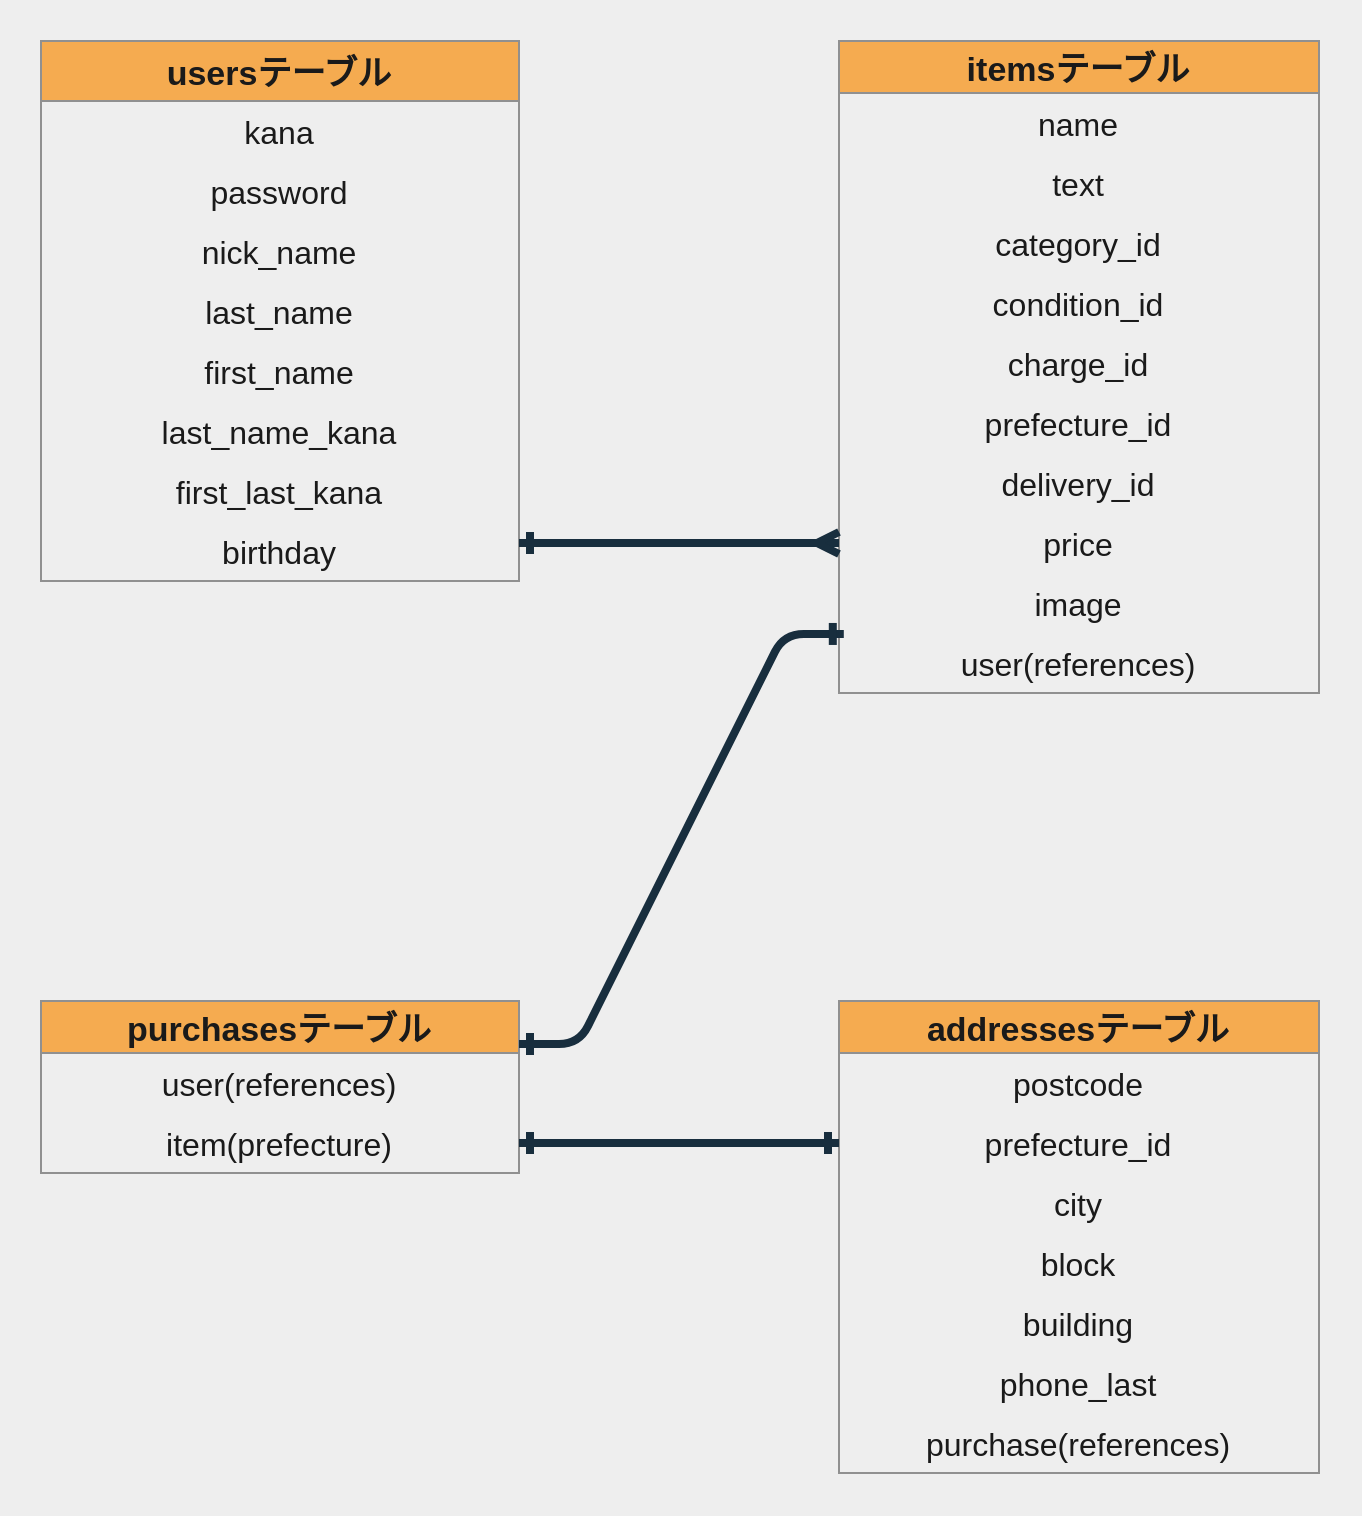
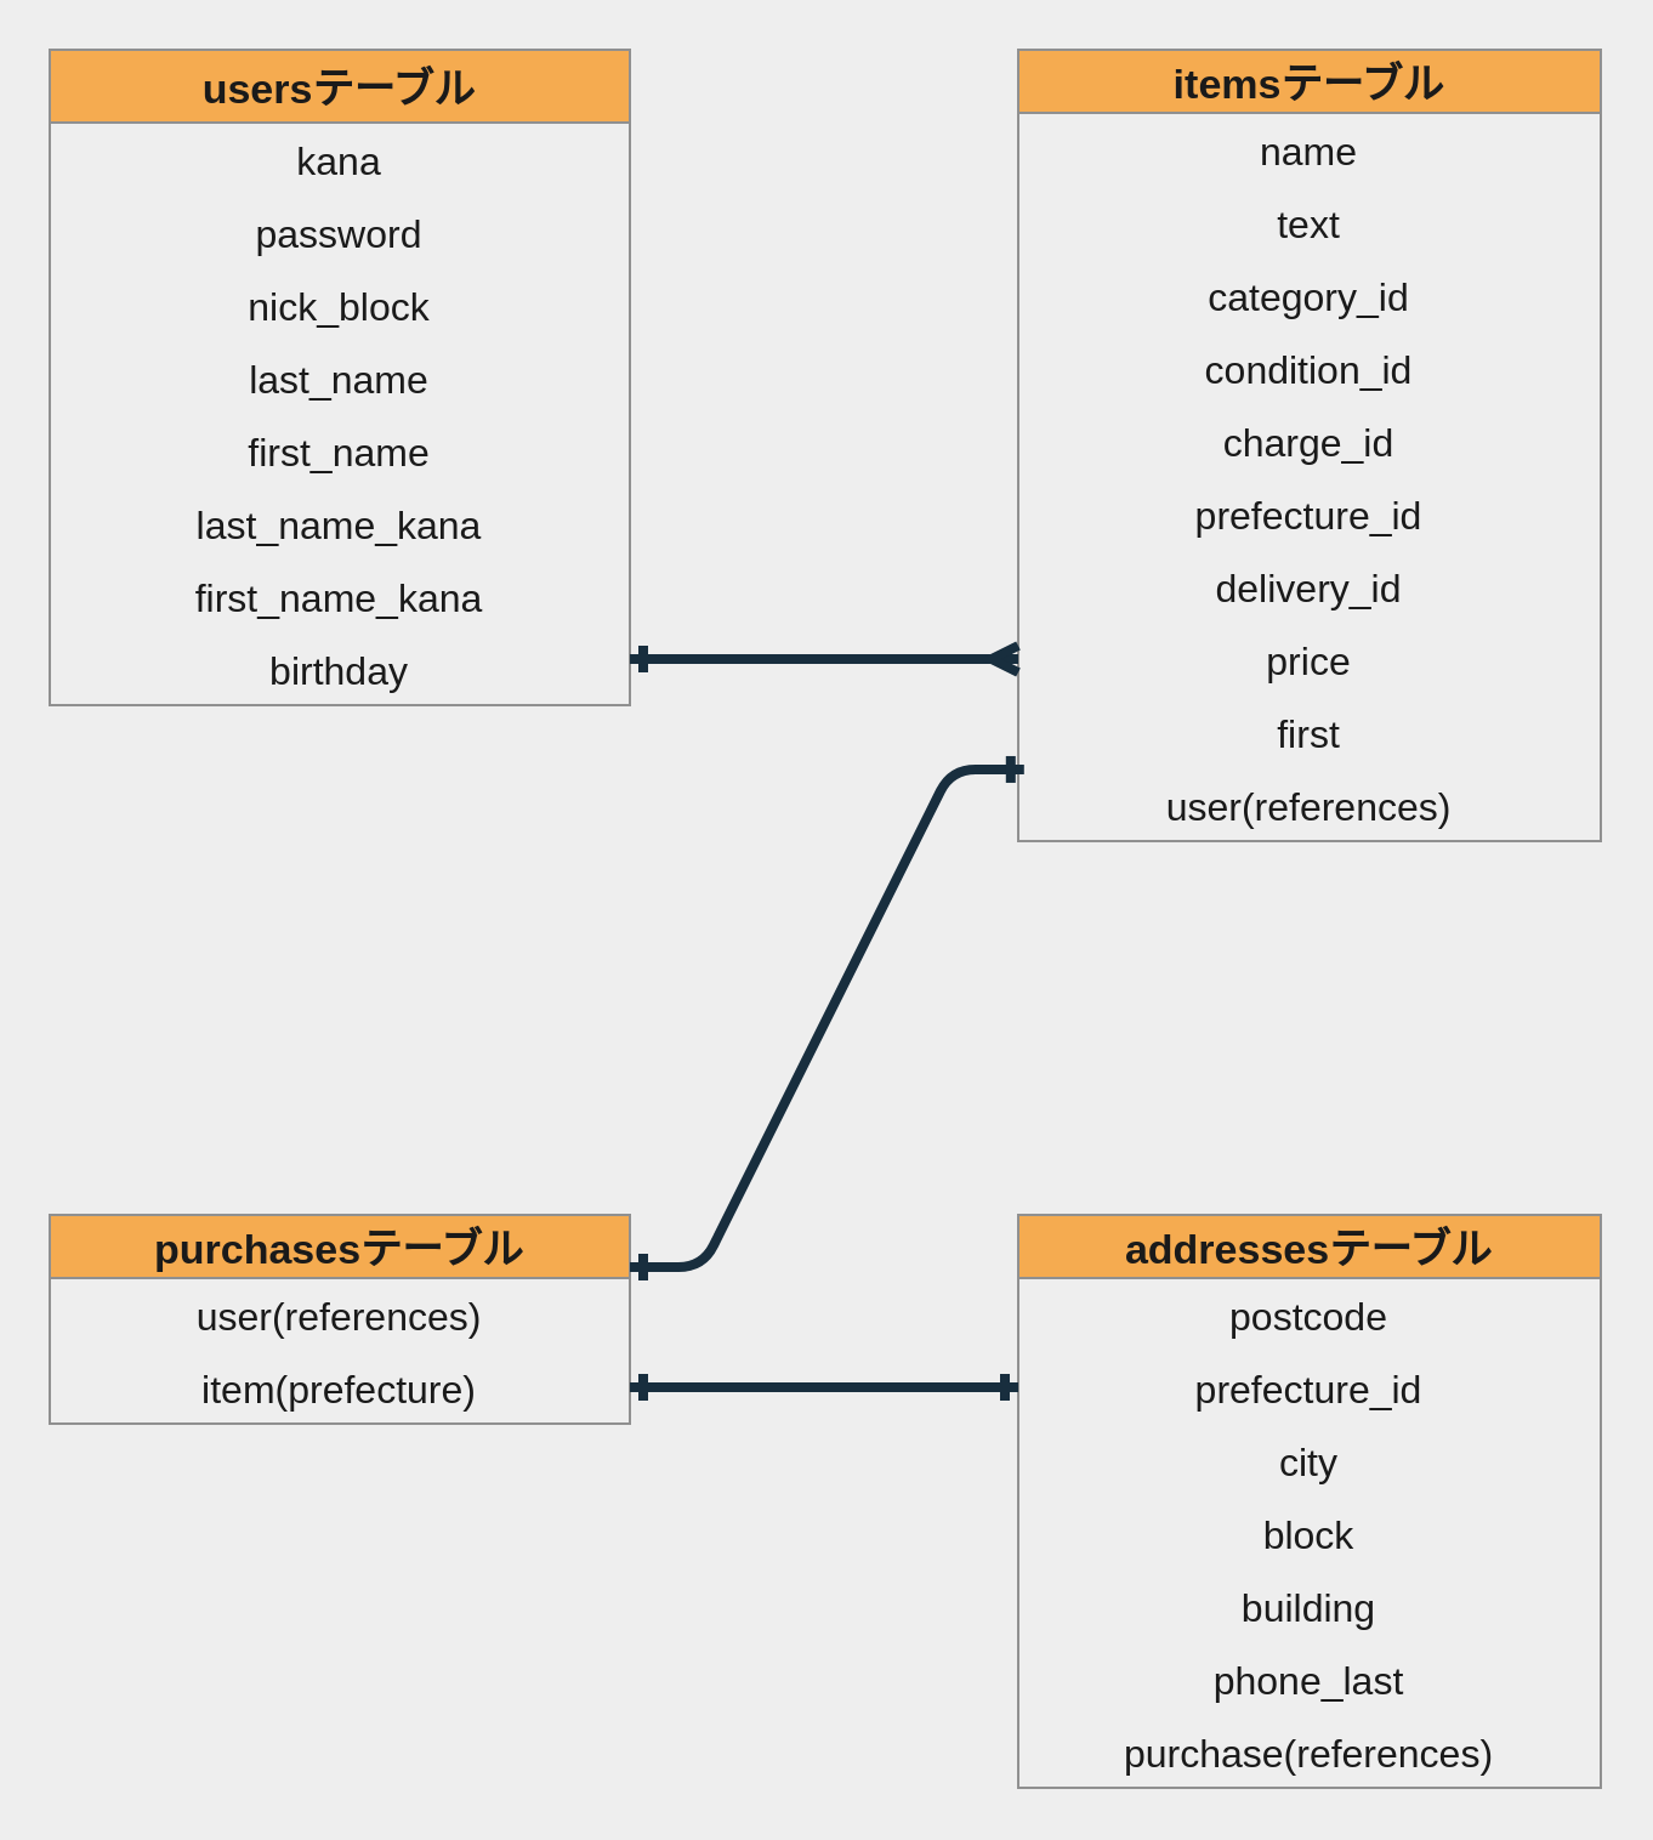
  <mxCell id="0" />
  <mxCell id="1" parent="0" />
  <mxCell id="2" value="usersテーブル" style="swimlane;fontStyle=1;childLayout=stackLayout;horizontal=1;startSize=30;horizontalStack=0;resizeParent=1;resizeParentMax=0;resizeLast=0;collapsible=1;marginBottom=0;align=center;fontSize=17;fillColor=#F5AB50;strokeColor=#909090;fontColor=#1A1A1A;" vertex="1" parent="1"><mxGeometry x="20" y="20" width="239" height="270" as="geometry"><mxRectangle x="40" y="30" width="120" height="30" as="alternateBounds" /></mxGeometry></mxCell>
  <mxCell id="3" value="kana" style="text;strokeColor=none;fillColor=none;spacingLeft=4;spacingRight=4;overflow=hidden;rotatable=0;points=[[0,0.5],[1,0.5]];portConstraint=eastwest;fontSize=16;align=center;fontColor=#1A1A1A;" vertex="1" parent="2"><mxGeometry y="30" width="239" height="30" as="geometry" /></mxCell>
  <mxCell id="4" value="password" style="text;strokeColor=none;fillColor=none;spacingLeft=4;spacingRight=4;overflow=hidden;rotatable=0;points=[[0,0.5],[1,0.5]];portConstraint=eastwest;fontSize=16;align=center;fontColor=#1A1A1A;" vertex="1" parent="2"><mxGeometry y="60" width="239" height="30" as="geometry" /></mxCell>
- <mxCell id="5" value="nick_name&#10;" style="text;strokeColor=none;fillColor=none;spacingLeft=4;spacingRight=4;overflow=hidden;rotatable=0;points=[[0,0.5],[1,0.5]];portConstraint=eastwest;fontSize=16;align=center;fontColor=#1A1A1A;" vertex="1" parent="2"><mxGeometry y="90" width="239" height="30" as="geometry" /></mxCell>
+ <mxCell id="5" value="nick_block&#10;" style="text;strokeColor=none;fillColor=none;spacingLeft=4;spacingRight=4;overflow=hidden;rotatable=0;points=[[0,0.5],[1,0.5]];portConstraint=eastwest;fontSize=16;align=center;fontColor=#1A1A1A;" vertex="1" parent="2"><mxGeometry y="90" width="239" height="30" as="geometry" /></mxCell>
  <mxCell id="6" value="last_name&#10;" style="text;strokeColor=none;fillColor=none;spacingLeft=4;spacingRight=4;overflow=hidden;rotatable=0;points=[[0,0.5],[1,0.5]];portConstraint=eastwest;fontSize=16;align=center;fontColor=#1A1A1A;" vertex="1" parent="2"><mxGeometry y="120" width="239" height="30" as="geometry" /></mxCell>
  <mxCell id="7" value="first_name&#10;" style="text;strokeColor=none;fillColor=none;spacingLeft=4;spacingRight=4;overflow=hidden;rotatable=0;points=[[0,0.5],[1,0.5]];portConstraint=eastwest;fontSize=16;align=center;fontColor=#1A1A1A;" vertex="1" parent="2"><mxGeometry y="150" width="239" height="30" as="geometry" /></mxCell>
  <mxCell id="8" value="last_name_kana&#10;" style="text;strokeColor=none;fillColor=none;spacingLeft=4;spacingRight=4;overflow=hidden;rotatable=0;points=[[0,0.5],[1,0.5]];portConstraint=eastwest;fontSize=16;align=center;fontColor=#1A1A1A;" vertex="1" parent="2"><mxGeometry y="180" width="239" height="30" as="geometry" /></mxCell>
- <mxCell id="9" value="first_last_kana&#10;" style="text;strokeColor=none;fillColor=none;spacingLeft=4;spacingRight=4;overflow=hidden;rotatable=0;points=[[0,0.5],[1,0.5]];portConstraint=eastwest;fontSize=16;align=center;fontColor=#1A1A1A;" vertex="1" parent="2"><mxGeometry y="210" width="239" height="30" as="geometry" /></mxCell>
+ <mxCell id="9" value="first_name_kana&#10;" style="text;strokeColor=none;fillColor=none;spacingLeft=4;spacingRight=4;overflow=hidden;rotatable=0;points=[[0,0.5],[1,0.5]];portConstraint=eastwest;fontSize=16;align=center;fontColor=#1A1A1A;" vertex="1" parent="2"><mxGeometry y="210" width="239" height="30" as="geometry" /></mxCell>
  <mxCell id="10" value="birthday" style="text;strokeColor=none;fillColor=none;spacingLeft=4;spacingRight=4;overflow=hidden;rotatable=0;points=[[0,0.5],[1,0.5]];portConstraint=eastwest;fontSize=16;align=center;fontColor=#1A1A1A;" vertex="1" parent="2"><mxGeometry y="240" width="239" height="30" as="geometry" /></mxCell>
  <mxCell id="11" value="itemsテーブル" style="swimlane;fontStyle=1;childLayout=stackLayout;horizontal=1;startSize=26;horizontalStack=0;resizeParent=1;resizeParentMax=0;resizeLast=0;collapsible=1;marginBottom=0;align=center;fontSize=17;fillColor=#F5AB50;strokeColor=#909090;fontColor=#1A1A1A;" vertex="1" parent="1"><mxGeometry x="419" y="20" width="240" height="326" as="geometry" /></mxCell>
  <mxCell id="12" value="name" style="text;strokeColor=none;fillColor=none;spacingLeft=4;spacingRight=4;overflow=hidden;rotatable=0;points=[[0,0.5],[1,0.5]];portConstraint=eastwest;fontSize=16;align=center;fontColor=#1A1A1A;" vertex="1" parent="11"><mxGeometry y="26" width="240" height="30" as="geometry" /></mxCell>
  <mxCell id="13" value="text" style="text;strokeColor=none;fillColor=none;spacingLeft=4;spacingRight=4;overflow=hidden;rotatable=0;points=[[0,0.5],[1,0.5]];portConstraint=eastwest;fontSize=16;align=center;fontColor=#1A1A1A;" vertex="1" parent="11"><mxGeometry y="56" width="240" height="30" as="geometry" /></mxCell>
  <mxCell id="14" value="category_id" style="text;strokeColor=none;fillColor=none;spacingLeft=4;spacingRight=4;overflow=hidden;rotatable=0;points=[[0,0.5],[1,0.5]];portConstraint=eastwest;fontSize=16;align=center;fontColor=#1A1A1A;" vertex="1" parent="11"><mxGeometry y="86" width="240" height="30" as="geometry" /></mxCell>
  <mxCell id="15" value="condition_id" style="text;strokeColor=none;fillColor=none;spacingLeft=4;spacingRight=4;overflow=hidden;rotatable=0;points=[[0,0.5],[1,0.5]];portConstraint=eastwest;fontSize=16;align=center;fontColor=#1A1A1A;" vertex="1" parent="11"><mxGeometry y="116" width="240" height="30" as="geometry" /></mxCell>
  <mxCell id="16" value="charge_id " style="text;strokeColor=none;fillColor=none;spacingLeft=4;spacingRight=4;overflow=hidden;rotatable=0;points=[[0,0.5],[1,0.5]];portConstraint=eastwest;fontSize=16;align=center;fontColor=#1A1A1A;" vertex="1" parent="11"><mxGeometry y="146" width="240" height="30" as="geometry" /></mxCell>
  <mxCell id="17" value="prefecture_id" style="text;strokeColor=none;fillColor=none;spacingLeft=4;spacingRight=4;overflow=hidden;rotatable=0;points=[[0,0.5],[1,0.5]];portConstraint=eastwest;fontSize=16;align=center;fontColor=#1A1A1A;" vertex="1" parent="11"><mxGeometry y="176" width="240" height="30" as="geometry" /></mxCell>
  <mxCell id="18" value="delivery_id " style="text;strokeColor=none;fillColor=none;spacingLeft=4;spacingRight=4;overflow=hidden;rotatable=0;points=[[0,0.5],[1,0.5]];portConstraint=eastwest;fontSize=16;align=center;fontColor=#1A1A1A;" vertex="1" parent="11"><mxGeometry y="206" width="240" height="30" as="geometry" /></mxCell>
  <mxCell id="19" value="price" style="text;strokeColor=none;fillColor=none;spacingLeft=4;spacingRight=4;overflow=hidden;rotatable=0;points=[[0,0.5],[1,0.5]];portConstraint=eastwest;fontSize=16;align=center;fontColor=#1A1A1A;" vertex="1" parent="11"><mxGeometry y="236" width="240" height="30" as="geometry" /></mxCell>
- <mxCell id="20" value="image" style="text;strokeColor=none;fillColor=none;spacingLeft=4;spacingRight=4;overflow=hidden;rotatable=0;points=[[0,0.5],[1,0.5]];portConstraint=eastwest;fontSize=16;align=center;fontColor=#1A1A1A;" vertex="1" parent="11"><mxGeometry y="266" width="240" height="30" as="geometry" /></mxCell>
+ <mxCell id="20" value="first" style="text;strokeColor=none;fillColor=none;spacingLeft=4;spacingRight=4;overflow=hidden;rotatable=0;points=[[0,0.5],[1,0.5]];portConstraint=eastwest;fontSize=16;align=center;fontColor=#1A1A1A;" vertex="1" parent="11"><mxGeometry y="266" width="240" height="30" as="geometry" /></mxCell>
  <mxCell id="21" value="user(references)" style="text;strokeColor=none;fillColor=none;spacingLeft=4;spacingRight=4;overflow=hidden;rotatable=0;points=[[0,0.5],[1,0.5]];portConstraint=eastwest;fontSize=16;align=center;fontColor=#1A1A1A;" vertex="1" parent="11"><mxGeometry y="296" width="240" height="30" as="geometry" /></mxCell>
  <mxCell id="22" value="purchasesテーブル" style="swimlane;fontStyle=1;childLayout=stackLayout;horizontal=1;startSize=26;horizontalStack=0;resizeParent=1;resizeParentMax=0;resizeLast=0;collapsible=1;marginBottom=0;align=center;fontSize=17;fillColor=#F5AB50;strokeColor=#909090;fontColor=#1A1A1A;" vertex="1" parent="1"><mxGeometry x="20" y="500" width="239" height="86" as="geometry" /></mxCell>
  <mxCell id="23" value="user(references)" style="text;strokeColor=none;fillColor=none;spacingLeft=4;spacingRight=4;overflow=hidden;rotatable=0;points=[[0,0.5],[1,0.5]];portConstraint=eastwest;fontSize=16;align=center;fontColor=#1A1A1A;" vertex="1" parent="22"><mxGeometry y="26" width="239" height="30" as="geometry" /></mxCell>
  <mxCell id="24" value="item(prefecture)" style="text;strokeColor=none;fillColor=none;spacingLeft=4;spacingRight=4;overflow=hidden;rotatable=0;points=[[0,0.5],[1,0.5]];portConstraint=eastwest;fontSize=16;align=center;fontColor=#1A1A1A;" vertex="1" parent="22"><mxGeometry y="56" width="239" height="30" as="geometry" /></mxCell>
  <mxCell id="25" value="addressesテーブル" style="swimlane;fontStyle=1;childLayout=stackLayout;horizontal=1;startSize=26;horizontalStack=0;resizeParent=1;resizeParentMax=0;resizeLast=0;collapsible=1;marginBottom=0;align=center;fontSize=17;fillColor=#F5AB50;strokeColor=#909090;fontColor=#1A1A1A;" vertex="1" parent="1"><mxGeometry x="419" y="500" width="240" height="236" as="geometry" /></mxCell>
  <mxCell id="26" value="postcode" style="text;strokeColor=none;fillColor=none;spacingLeft=4;spacingRight=4;overflow=hidden;rotatable=0;points=[[0,0.5],[1,0.5]];portConstraint=eastwest;fontSize=16;align=center;fontColor=#1A1A1A;" vertex="1" parent="25"><mxGeometry y="26" width="240" height="30" as="geometry" /></mxCell>
  <mxCell id="27" value="prefecture_id " style="text;strokeColor=none;fillColor=none;spacingLeft=4;spacingRight=4;overflow=hidden;rotatable=0;points=[[0,0.5],[1,0.5]];portConstraint=eastwest;fontSize=16;align=center;fontColor=#1A1A1A;" vertex="1" parent="25"><mxGeometry y="56" width="240" height="30" as="geometry" /></mxCell>
  <mxCell id="28" value="city" style="text;strokeColor=none;fillColor=none;spacingLeft=4;spacingRight=4;overflow=hidden;rotatable=0;points=[[0,0.5],[1,0.5]];portConstraint=eastwest;fontSize=16;align=center;fontColor=#1A1A1A;" vertex="1" parent="25"><mxGeometry y="86" width="240" height="30" as="geometry" /></mxCell>
  <mxCell id="29" value="block" style="text;strokeColor=none;fillColor=none;spacingLeft=4;spacingRight=4;overflow=hidden;rotatable=0;points=[[0,0.5],[1,0.5]];portConstraint=eastwest;fontSize=16;align=center;fontColor=#1A1A1A;" vertex="1" parent="25"><mxGeometry y="116" width="240" height="30" as="geometry" /></mxCell>
  <mxCell id="30" value="building " style="text;strokeColor=none;fillColor=none;spacingLeft=4;spacingRight=4;overflow=hidden;rotatable=0;points=[[0,0.5],[1,0.5]];portConstraint=eastwest;fontSize=16;align=center;fontColor=#1A1A1A;" vertex="1" parent="25"><mxGeometry y="146" width="240" height="30" as="geometry" /></mxCell>
  <mxCell id="31" value="phone_last" style="text;strokeColor=none;fillColor=none;spacingLeft=4;spacingRight=4;overflow=hidden;rotatable=0;points=[[0,0.5],[1,0.5]];portConstraint=eastwest;fontSize=16;align=center;fontColor=#1A1A1A;" vertex="1" parent="25"><mxGeometry y="176" width="240" height="30" as="geometry" /></mxCell>
  <mxCell id="32" value="purchase(references)" style="text;strokeColor=none;fillColor=none;spacingLeft=4;spacingRight=4;overflow=hidden;rotatable=0;points=[[0,0.5],[1,0.5]];portConstraint=eastwest;fontSize=16;align=center;fontColor=#1A1A1A;" vertex="1" parent="25"><mxGeometry y="206" width="240" height="30" as="geometry" /></mxCell>
  <mxCell id="33" value="" style="edgeStyle=entityRelationEdgeStyle;fontSize=12;html=1;endArrow=ERmany;strokeWidth=4;entryX=0;entryY=0.5;entryDx=0;entryDy=0;targetPerimeterSpacing=0;startArrow=ERone;startFill=0;labelBackgroundColor=#EEEEEE;strokeColor=#182E3E;fontColor=#1A1A1A;" edge="1" parent="1" target="19"><mxGeometry width="100" height="100" relative="1" as="geometry"><mxPoint x="259" y="271" as="sourcePoint" /><mxPoint x="410" y="272" as="targetPoint" /></mxGeometry></mxCell>
  <mxCell id="34" value="" style="edgeStyle=entityRelationEdgeStyle;fontSize=12;html=1;endArrow=ERone;endFill=1;strokeWidth=4;entryX=0.01;entryY=0.016;entryDx=0;entryDy=0;entryPerimeter=0;exitX=1;exitY=0.25;exitDx=0;exitDy=0;startArrow=ERone;startFill=0;labelBackgroundColor=#EEEEEE;strokeColor=#182E3E;fontColor=#1A1A1A;" edge="1" parent="1" source="22" target="21"><mxGeometry width="100" height="100" relative="1" as="geometry"><mxPoint x="239" y="460" as="sourcePoint" /><mxPoint x="339" y="360" as="targetPoint" /></mxGeometry></mxCell>
  <mxCell id="35" value="" style="endArrow=ERone;html=1;strokeWidth=4;fontSize=17;entryX=0;entryY=0.5;entryDx=0;entryDy=0;exitX=1;exitY=0.5;exitDx=0;exitDy=0;startArrow=ERone;startFill=0;endFill=0;labelBackgroundColor=#EEEEEE;strokeColor=#182E3E;fontColor=#1A1A1A;" edge="1" parent="1" source="24" target="27"><mxGeometry relative="1" as="geometry"><mxPoint x="209" y="410" as="sourcePoint" /><mxPoint x="369" y="410" as="targetPoint" /></mxGeometry></mxCell>
